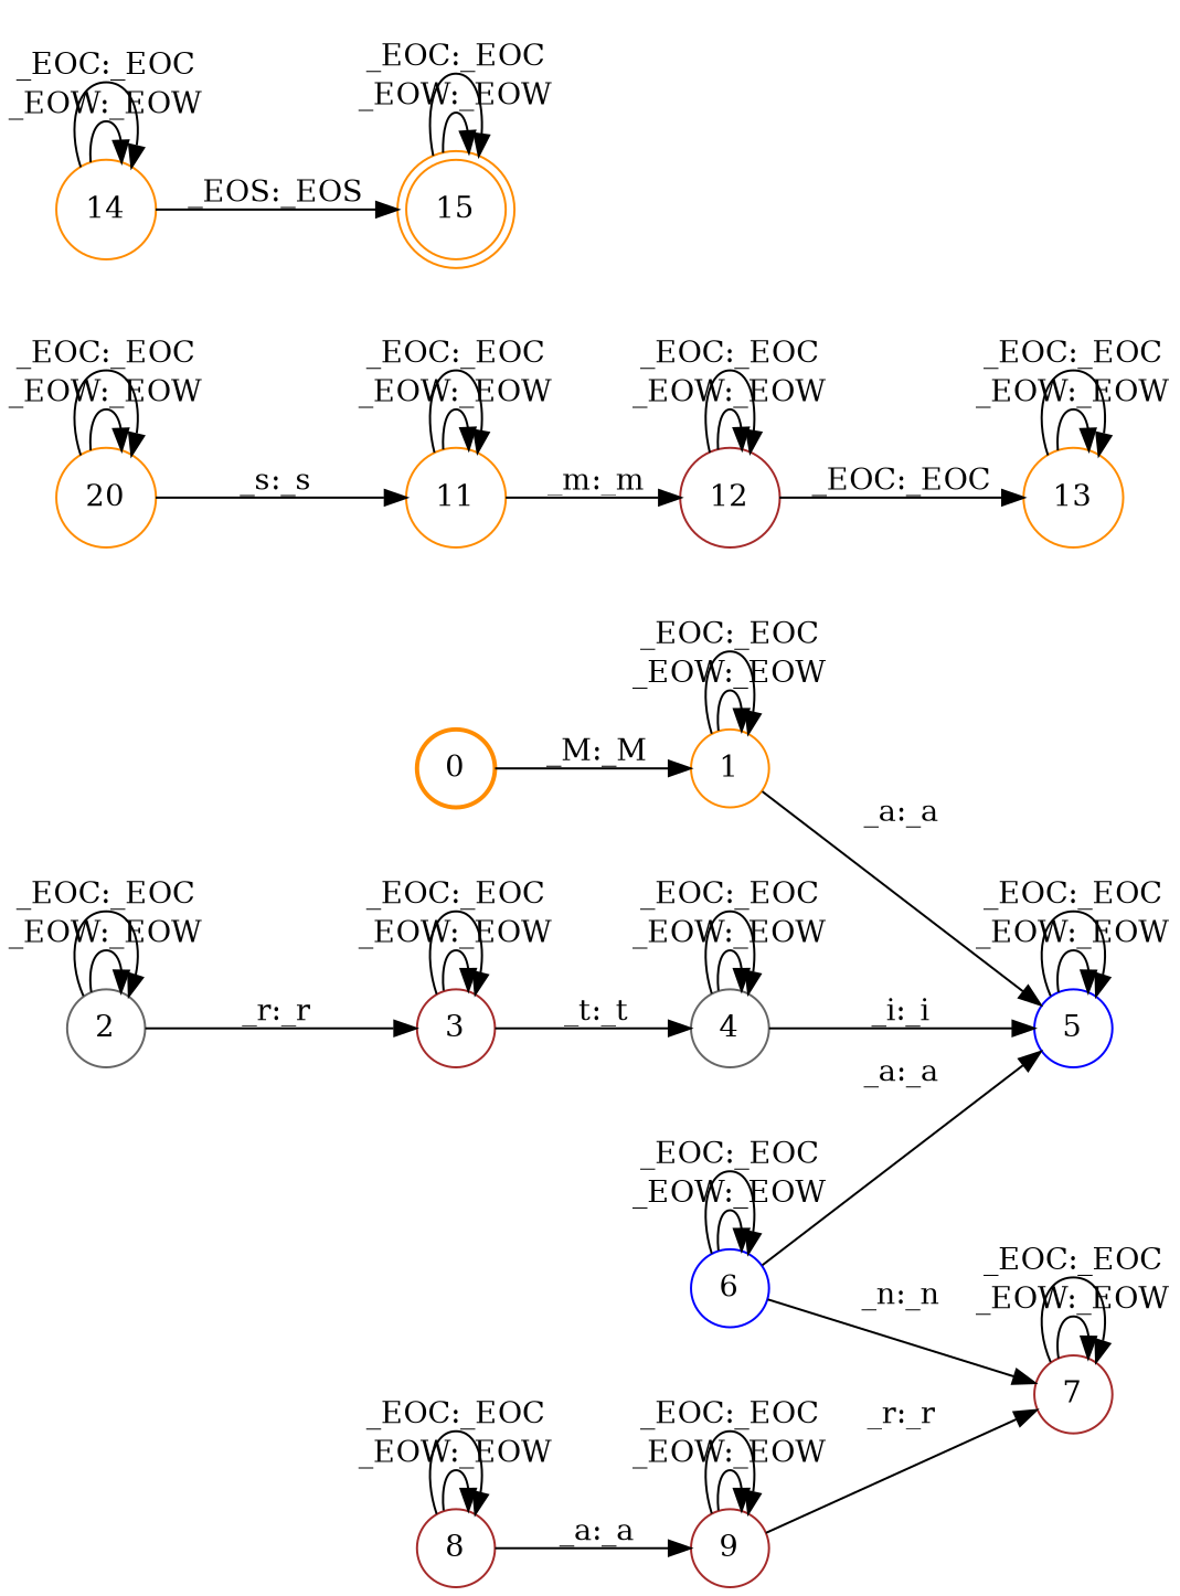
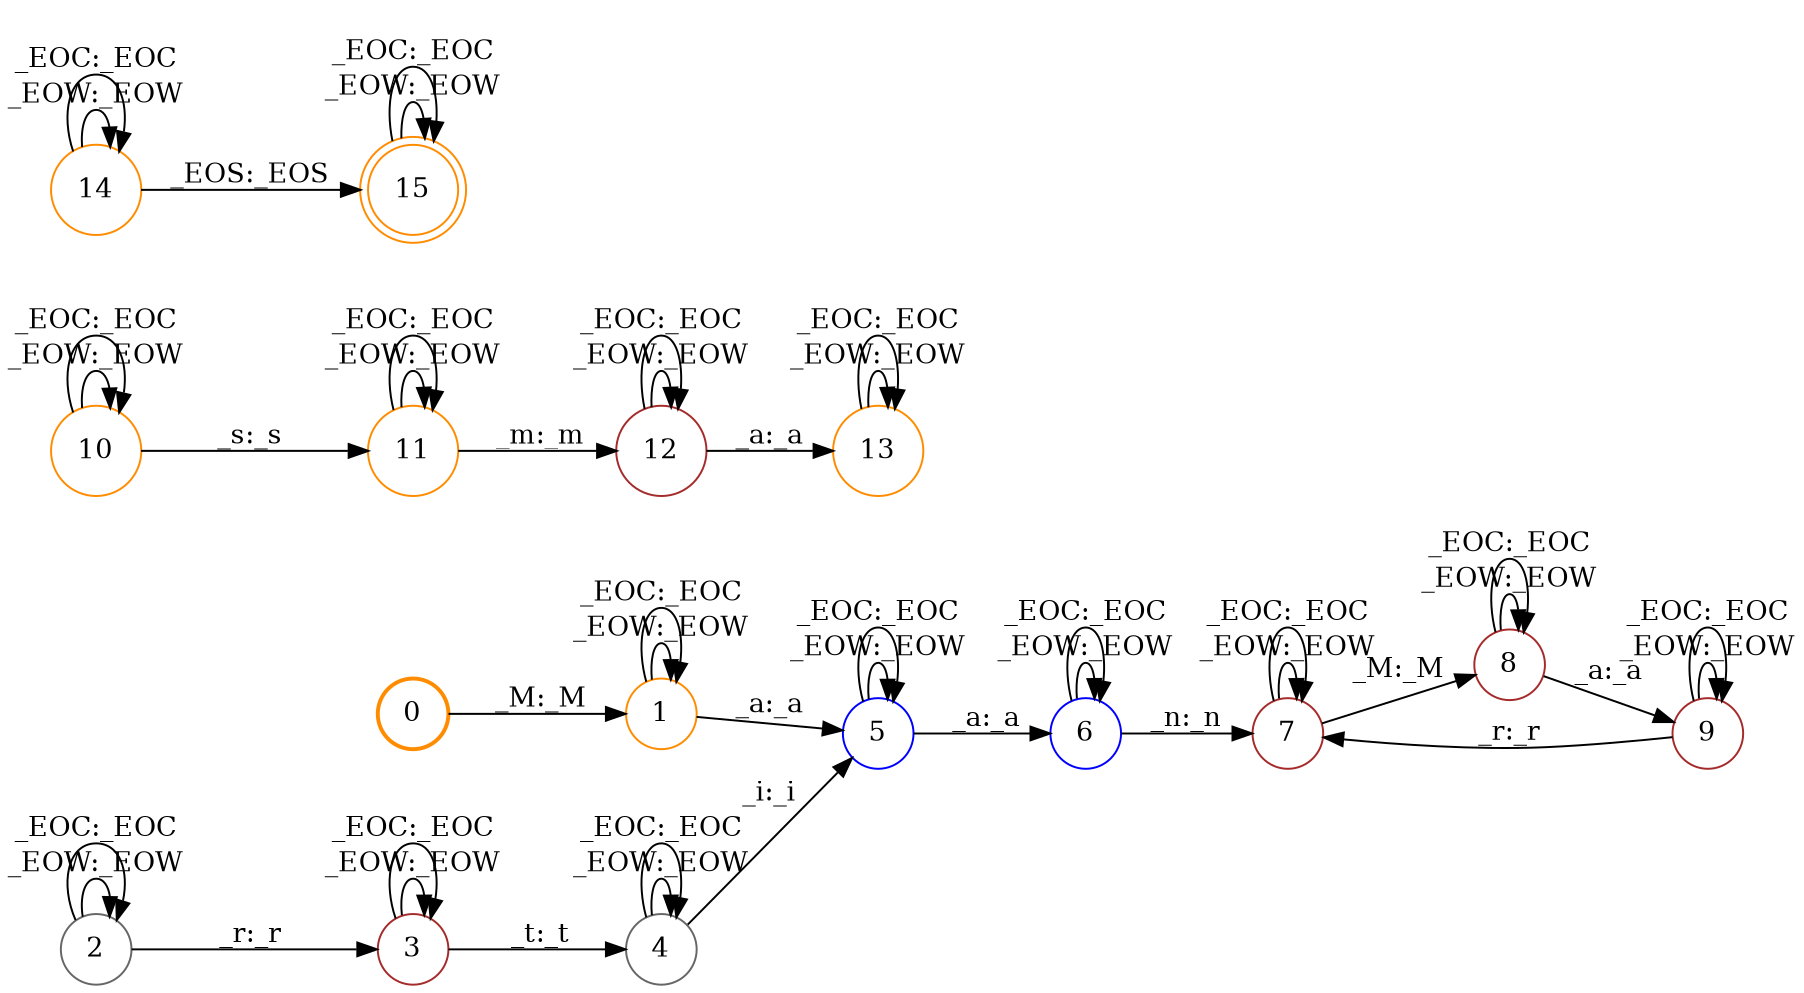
  digraph {
    nodesep=0.25
    rankdir=LR
    ranksep=0.4
    node [color=darkorange fontsize=14 shape=circle style=solid]
    edge [fontsize=14]
    n1 [label=0 style=bold]
    n2 [label=1]
    n3 [color=blue label=5]
    n4 [color=gray40 label=2]
    n5 [color=brown label=3]
    n6 [color=gray40 label=4]
    n7 [color=blue label=6]
    n8 [color=brown label=7]
    n9 [color=brown label=8]
    n10 [color=brown label=9]
-   n11 [label=20]
+   n11 [label=10]
    n12 [label=11]
    n13 [color=brown label=12]
    n14 [label=13]
    n15 [label=14]
    n16 [label=15 shape=doublecircle]
    n1 -> n2 [label="_M:_M"]
    n2 -> n2 [label="_EOW:_EOW"]
    n2 -> n2 [label="_EOC:_EOC"]
    n2 -> n3 [label="_a:_a"]
    n3 -> n3 [label="_EOW:_EOW"]
    n3 -> n3 [label="_EOC:_EOC"]
-   n7 -> n3 [label="_a:_a"]
+   n3 -> n7 [label="_a:_a"]
    n4 -> n4 [label="_EOW:_EOW"]
    n4 -> n4 [label="_EOC:_EOC"]
    n4 -> n5 [label="_r:_r"]
    n5 -> n5 [label="_EOW:_EOW"]
    n5 -> n5 [label="_EOC:_EOC"]
    n5 -> n6 [label="_t:_t"]
    n6 -> n3 [label="_i:_i"]
    n6 -> n6 [label="_EOW:_EOW"]
    n6 -> n6 [label="_EOC:_EOC"]
    n7 -> n7 [label="_EOW:_EOW"]
    n7 -> n7 [label="_EOC:_EOC"]
    n7 -> n8 [label="_n:_n"]
    n8 -> n8 [label="_EOW:_EOW"]
    n8 -> n8 [label="_EOC:_EOC"]
+   n8 -> n9 [label="_M:_M"]
    n9 -> n9 [label="_EOW:_EOW"]
    n9 -> n9 [label="_EOC:_EOC"]
    n9 -> n10 [label="_a:_a"]
    n10 -> n8 [label="_r:_r"]
    n10 -> n10 [label="_EOW:_EOW"]
    n10 -> n10 [label="_EOC:_EOC"]
    n11 -> n11 [label="_EOW:_EOW"]
    n11 -> n11 [label="_EOC:_EOC"]
    n11 -> n12 [label="_s:_s"]
    n12 -> n12 [label="_EOW:_EOW"]
    n12 -> n12 [label="_EOC:_EOC"]
    n12 -> n13 [label="_m:_m"]
    n13 -> n13 [label="_EOW:_EOW"]
    n13 -> n13 [label="_EOC:_EOC"]
-   n13 -> n14 [label="_EOC:_EOC"]
+   n13 -> n14 [label="_a:_a"]
    n14 -> n14 [label="_EOW:_EOW"]
    n14 -> n14 [label="_EOC:_EOC"]
    n15 -> n15 [label="_EOW:_EOW"]
    n15 -> n15 [label="_EOC:_EOC"]
    n15 -> n16 [label="_EOS:_EOS"]
    n16 -> n16 [label="_EOW:_EOW"]
    n16 -> n16 [label="_EOC:_EOC"]
  }
